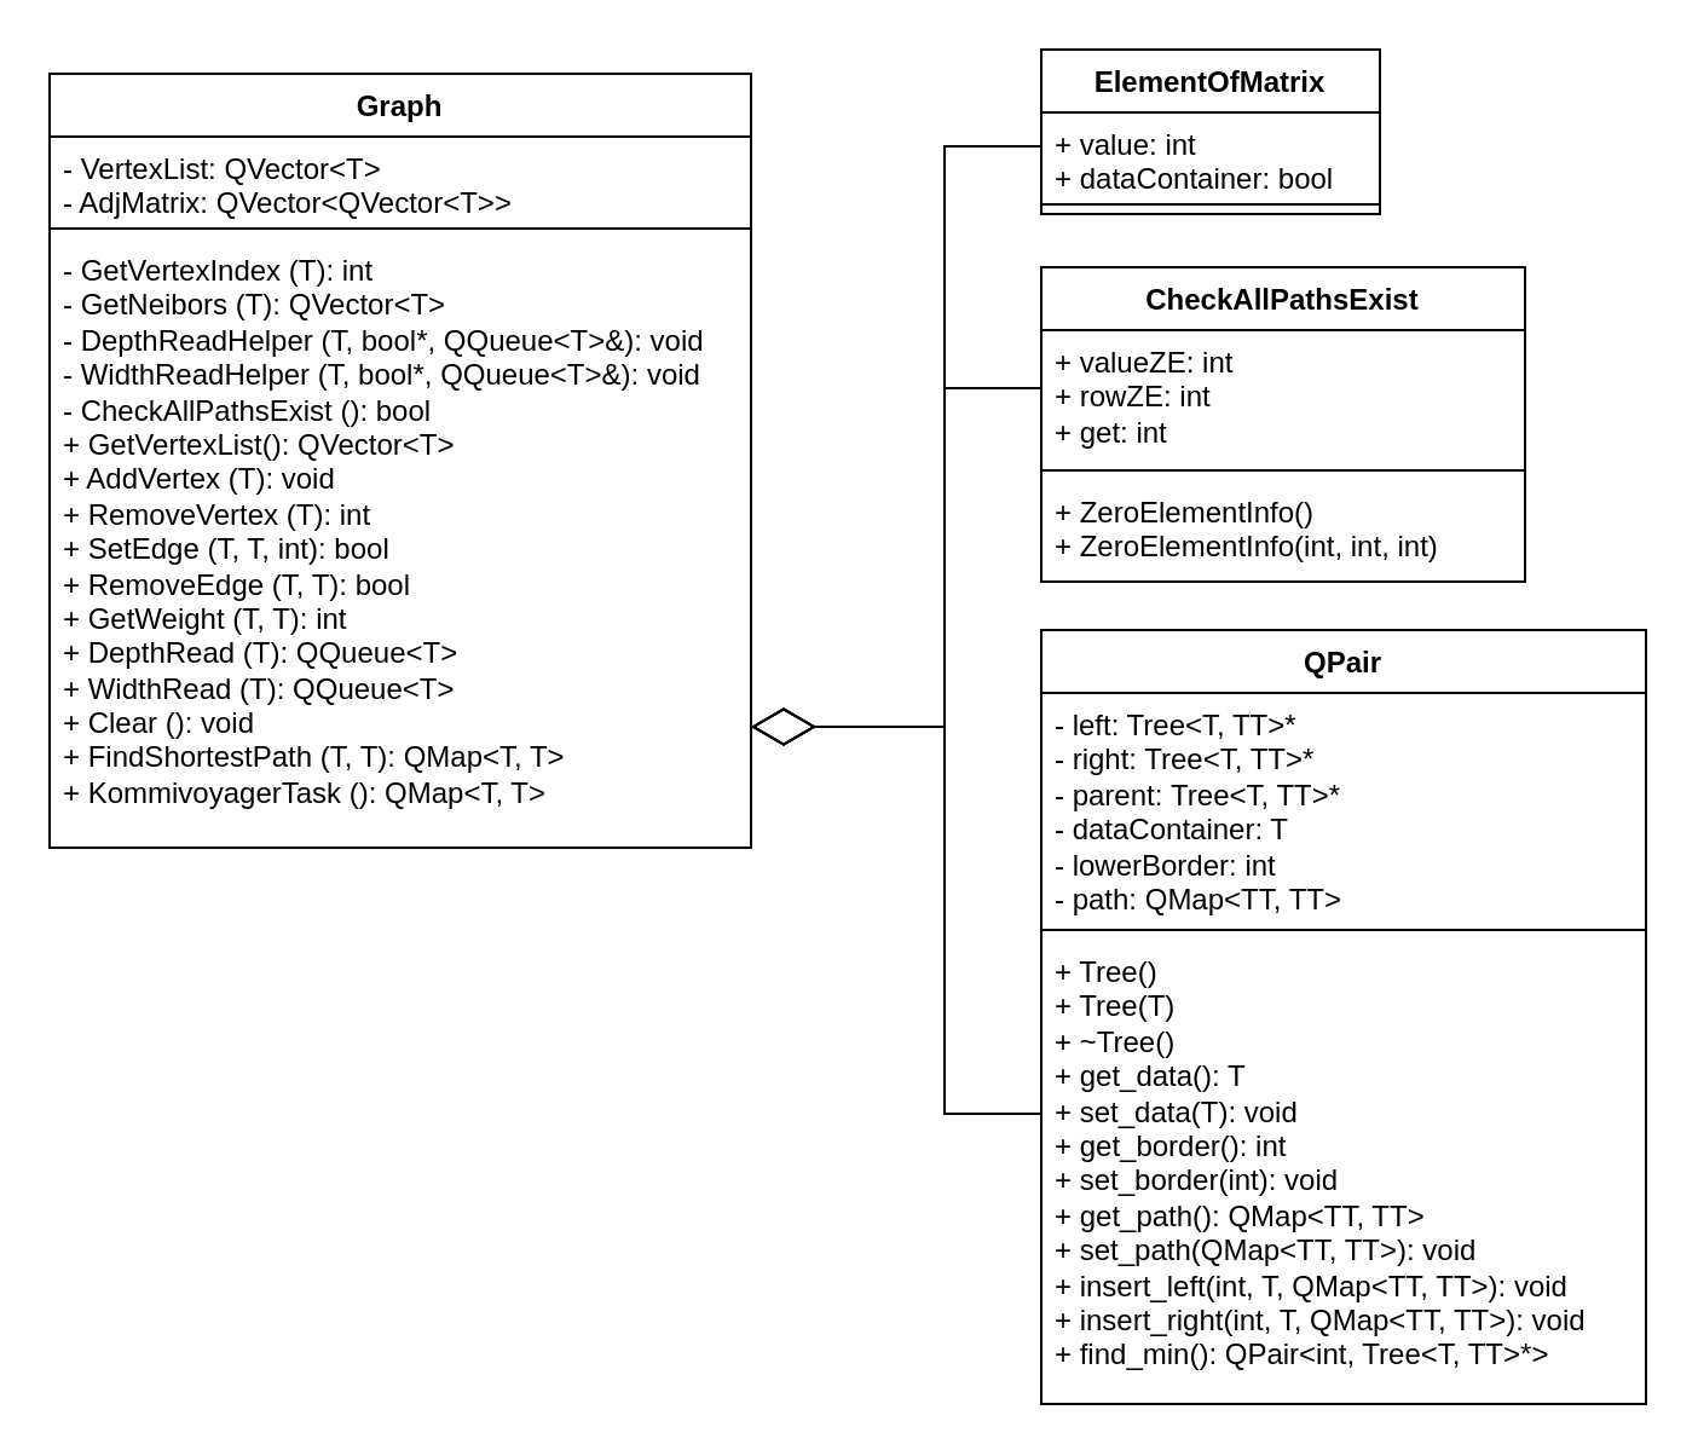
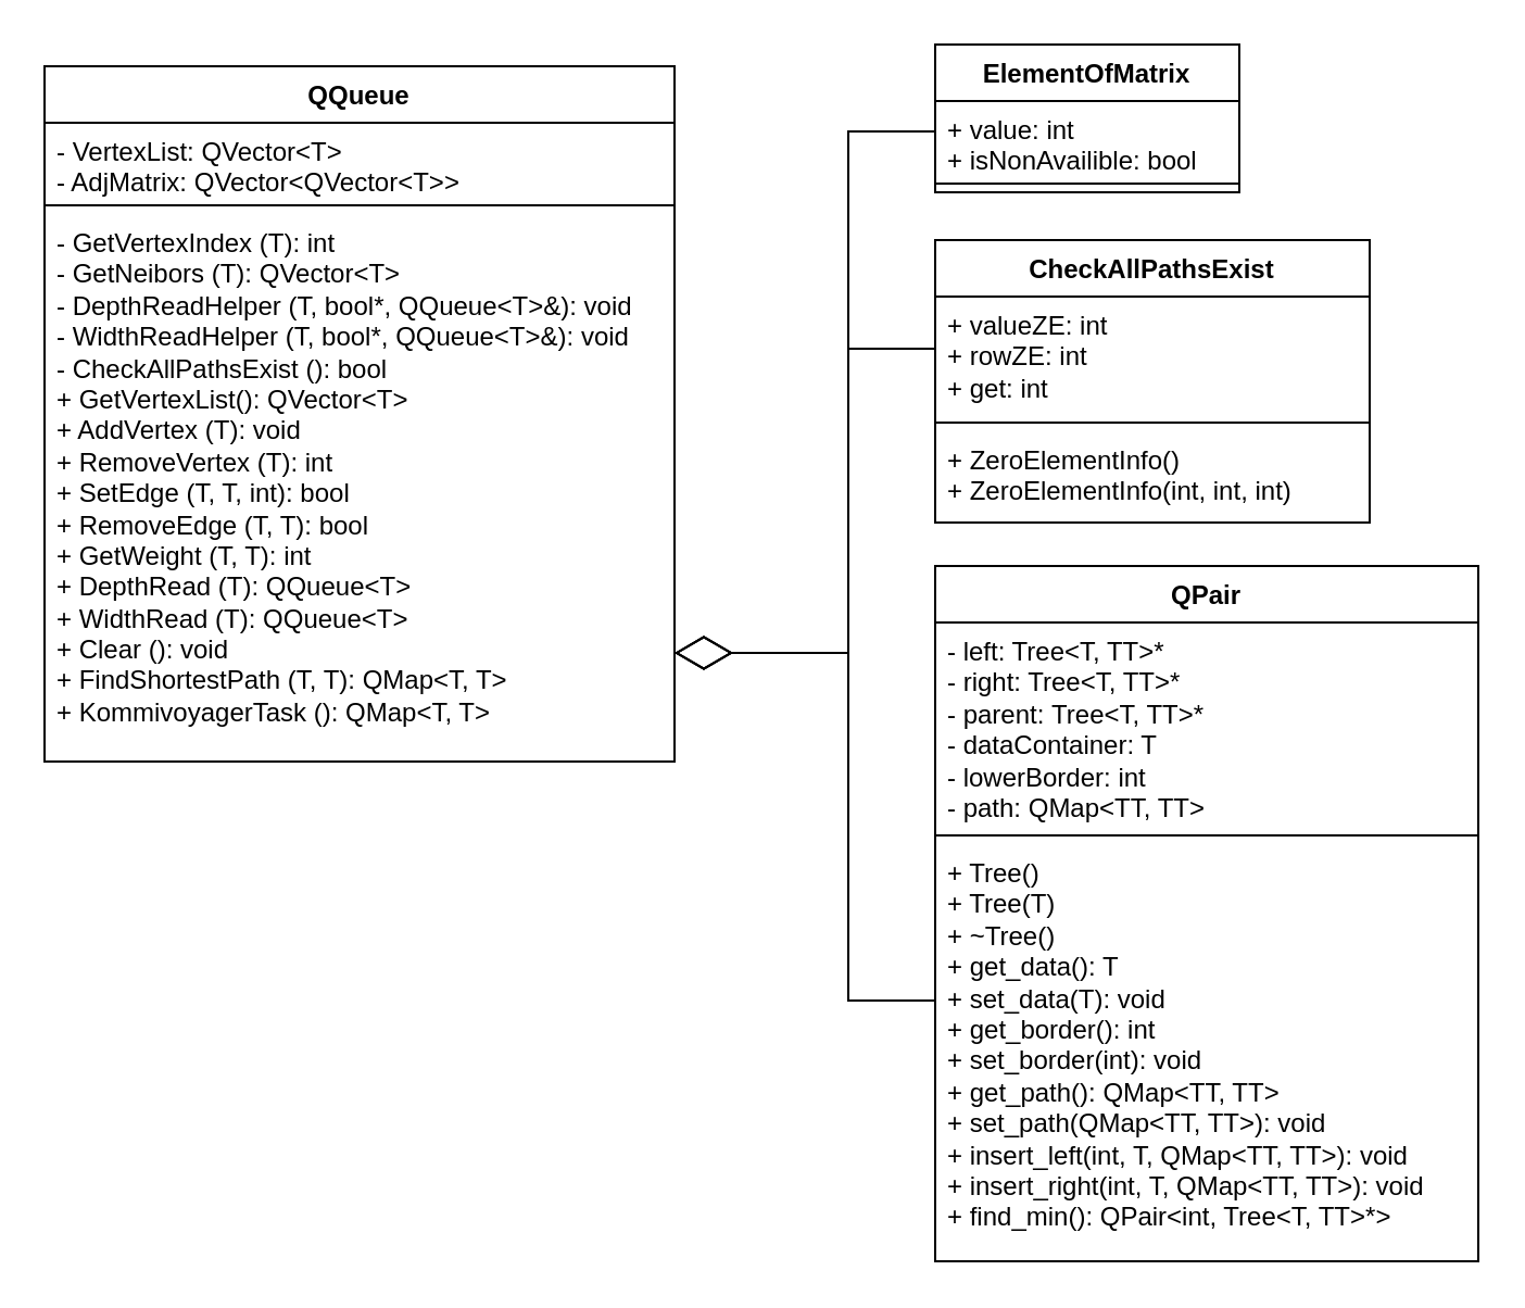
  <mxCell id="0" />
  <mxCell id="1" parent="0" />
  <mxCell id="2" value="QPair" style="swimlane;fontStyle=1;align=center;verticalAlign=top;childLayout=stackLayout;horizontal=1;startSize=26;horizontalStack=0;resizeParent=1;resizeParentMax=0;resizeLast=0;collapsible=1;marginBottom=0;whiteSpace=wrap;html=1;" parent="1" vertex="1"><mxGeometry x="430" y="260" width="250" height="320" as="geometry" /></mxCell>
  <mxCell id="3" value="- left: Tree&amp;lt;T, TT&amp;gt;*&lt;div&gt;- right: Tree&amp;lt;T, TT&amp;gt;*&lt;/div&gt;&lt;div&gt;- parent:&amp;nbsp;Tree&amp;lt;T, TT&amp;gt;*&lt;/div&gt;&lt;div&gt;- dataContainer: T&lt;/div&gt;&lt;div&gt;- lowerBorder: int&lt;/div&gt;&lt;div&gt;- path: QMap&amp;lt;TT, TT&amp;gt;&lt;/div&gt;" style="text;strokeColor=none;fillColor=none;align=left;verticalAlign=top;spacingLeft=4;spacingRight=4;overflow=hidden;rotatable=0;points=[[0,0.5],[1,0.5]];portConstraint=eastwest;whiteSpace=wrap;html=1;" parent="2" vertex="1"><mxGeometry y="26" width="250" height="94" as="geometry" /></mxCell>
  <mxCell id="4" value="" style="line;strokeWidth=1;fillColor=none;align=left;verticalAlign=middle;spacingTop=-1;spacingLeft=3;spacingRight=3;rotatable=0;labelPosition=right;points=[];portConstraint=eastwest;strokeColor=inherit;" parent="2" vertex="1"><mxGeometry y="120" width="250" height="8" as="geometry" /></mxCell>
  <mxCell id="5" value="&lt;div&gt;+ Tree()&lt;/div&gt;&lt;div&gt;+ Tree(T)&lt;/div&gt;&lt;div&gt;+ ~Tree()&lt;/div&gt;&lt;div&gt;+ get_data(): T&lt;/div&gt;&lt;div&gt;+  set_data(T):&amp;nbsp;void&lt;/div&gt;&lt;div&gt;+ get_border(): int&lt;/div&gt;&lt;div&gt;+ set_border(int): void&lt;/div&gt;&lt;div&gt;+ get_path(): QMap&amp;lt;TT, TT&amp;gt;&lt;/div&gt;&lt;div&gt;+ set_path(&lt;span style=&quot;background-color: initial;&quot;&gt;QMap&amp;lt;TT, TT&amp;gt;): void&lt;/span&gt;&lt;/div&gt;&lt;div&gt;&lt;span style=&quot;background-color: initial;&quot;&gt;+ insert_left(int, T,&amp;nbsp;&lt;/span&gt;&lt;span style=&quot;background-color: initial;&quot;&gt;QMap&amp;lt;TT, TT&amp;gt;): void&lt;/span&gt;&lt;/div&gt;&lt;div&gt;&lt;span style=&quot;background-color: initial;&quot;&gt;+&amp;nbsp;&lt;/span&gt;&lt;span style=&quot;background-color: initial;&quot;&gt;insert_right(int, T,&amp;nbsp;&lt;/span&gt;&lt;span style=&quot;background-color: initial;&quot;&gt;QMap&amp;lt;TT, TT&amp;gt;): void&lt;/span&gt;&lt;/div&gt;&lt;div&gt;+ find_min(): QPair&amp;lt;int, Tree&amp;lt;T, TT&amp;gt;*&amp;gt;&lt;/div&gt;&lt;div&gt;&lt;br&gt;&lt;/div&gt;" style="text;strokeColor=none;fillColor=none;align=left;verticalAlign=top;spacingLeft=4;spacingRight=4;overflow=hidden;rotatable=0;points=[[0,0.5],[1,0.5]];portConstraint=eastwest;whiteSpace=wrap;html=1;" parent="2" vertex="1"><mxGeometry y="128" width="250" height="192" as="geometry" /></mxCell>
  <mxCell id="6" value="ElementOfMatrix" style="swimlane;fontStyle=1;align=center;verticalAlign=top;childLayout=stackLayout;horizontal=1;startSize=26;horizontalStack=0;resizeParent=1;resizeParentMax=0;resizeLast=0;collapsible=1;marginBottom=0;whiteSpace=wrap;html=1;" vertex="1" parent="1"><mxGeometry x="430" y="20" width="140" height="68" as="geometry" /></mxCell>
- <mxCell id="7" value="+ value: int&lt;div&gt;+ dataContainer: bool&lt;/div&gt;" style="text;strokeColor=none;fillColor=none;align=left;verticalAlign=top;spacingLeft=4;spacingRight=4;overflow=hidden;rotatable=0;points=[[0,0.5],[1,0.5]];portConstraint=eastwest;whiteSpace=wrap;html=1;" vertex="1" parent="6"><mxGeometry y="26" width="140" height="34" as="geometry" /></mxCell>
+ <mxCell id="7" value="+ value: int&lt;div&gt;+ isNonAvailible: bool&lt;/div&gt;" style="text;strokeColor=none;fillColor=none;align=left;verticalAlign=top;spacingLeft=4;spacingRight=4;overflow=hidden;rotatable=0;points=[[0,0.5],[1,0.5]];portConstraint=eastwest;whiteSpace=wrap;html=1;" vertex="1" parent="6"><mxGeometry y="26" width="140" height="34" as="geometry" /></mxCell>
  <mxCell id="8" value="" style="line;strokeWidth=1;fillColor=none;align=left;verticalAlign=middle;spacingTop=-1;spacingLeft=3;spacingRight=3;rotatable=0;labelPosition=right;points=[];portConstraint=eastwest;strokeColor=inherit;" vertex="1" parent="6"><mxGeometry y="60" width="140" height="8" as="geometry" /></mxCell>
  <mxCell id="9" value="CheckAllPathsExist" style="swimlane;fontStyle=1;align=center;verticalAlign=top;childLayout=stackLayout;horizontal=1;startSize=26;horizontalStack=0;resizeParent=1;resizeParentMax=0;resizeLast=0;collapsible=1;marginBottom=0;whiteSpace=wrap;html=1;" vertex="1" parent="1"><mxGeometry x="430" y="110" width="200" height="130" as="geometry" /></mxCell>
  <mxCell id="10" value="+ valueZE: int&lt;div&gt;+ rowZE: int&lt;/div&gt;&lt;div&gt;+ get: int&lt;/div&gt;" style="text;strokeColor=none;fillColor=none;align=left;verticalAlign=top;spacingLeft=4;spacingRight=4;overflow=hidden;rotatable=0;points=[[0,0.5],[1,0.5]];portConstraint=eastwest;whiteSpace=wrap;html=1;" vertex="1" parent="9"><mxGeometry y="26" width="200" height="54" as="geometry" /></mxCell>
  <mxCell id="11" value="" style="line;strokeWidth=1;fillColor=none;align=left;verticalAlign=middle;spacingTop=-1;spacingLeft=3;spacingRight=3;rotatable=0;labelPosition=right;points=[];portConstraint=eastwest;strokeColor=inherit;" vertex="1" parent="9"><mxGeometry y="80" width="200" height="8" as="geometry" /></mxCell>
  <mxCell id="12" value="+ ZeroElementInfo()&lt;div&gt;+ ZeroElementInfo(int, int, int)&lt;br&gt;&lt;/div&gt;" style="text;strokeColor=none;fillColor=none;align=left;verticalAlign=top;spacingLeft=4;spacingRight=4;overflow=hidden;rotatable=0;points=[[0,0.5],[1,0.5]];portConstraint=eastwest;whiteSpace=wrap;html=1;" vertex="1" parent="9"><mxGeometry y="88" width="200" height="42" as="geometry" /></mxCell>
- <mxCell id="13" value="Graph" style="swimlane;fontStyle=1;align=center;verticalAlign=top;childLayout=stackLayout;horizontal=1;startSize=26;horizontalStack=0;resizeParent=1;resizeParentMax=0;resizeLast=0;collapsible=1;marginBottom=0;whiteSpace=wrap;html=1;" vertex="1" parent="1"><mxGeometry x="20" y="30" width="290" height="320" as="geometry" /></mxCell>
+ <mxCell id="13" value="QQueue" style="swimlane;fontStyle=1;align=center;verticalAlign=top;childLayout=stackLayout;horizontal=1;startSize=26;horizontalStack=0;resizeParent=1;resizeParentMax=0;resizeLast=0;collapsible=1;marginBottom=0;whiteSpace=wrap;html=1;" vertex="1" parent="1"><mxGeometry x="20" y="30" width="290" height="320" as="geometry" /></mxCell>
  <mxCell id="14" value="- VertexList: QVector&amp;lt;T&amp;gt;&lt;div&gt;- AdjMatrix:&amp;nbsp;&lt;span style=&quot;background-color: initial;&quot;&gt;QVector&amp;lt;&lt;/span&gt;QVector&amp;lt;T&amp;gt;&lt;span style=&quot;background-color: initial;&quot;&gt;&amp;gt;&lt;/span&gt;&lt;/div&gt;" style="text;strokeColor=none;fillColor=none;align=left;verticalAlign=top;spacingLeft=4;spacingRight=4;overflow=hidden;rotatable=0;points=[[0,0.5],[1,0.5]];portConstraint=eastwest;whiteSpace=wrap;html=1;" vertex="1" parent="13"><mxGeometry y="26" width="290" height="34" as="geometry" /></mxCell>
  <mxCell id="15" value="" style="line;strokeWidth=1;fillColor=none;align=left;verticalAlign=middle;spacingTop=-1;spacingLeft=3;spacingRight=3;rotatable=0;labelPosition=right;points=[];portConstraint=eastwest;strokeColor=inherit;" vertex="1" parent="13"><mxGeometry y="60" width="290" height="8" as="geometry" /></mxCell>
  <mxCell id="16" value="- GetVertexIndex (T): int&lt;div&gt;- GetNeibors (T):&amp;nbsp;&lt;span style=&quot;background-color: initial;&quot;&gt;QVector&amp;lt;T&amp;gt;&lt;/span&gt;&lt;/div&gt;&lt;div&gt;&lt;span style=&quot;background-color: initial;&quot;&gt;- DepthReadHelper (T, bool*, QQueue&amp;lt;T&amp;gt;&amp;amp;): void&lt;/span&gt;&lt;/div&gt;&lt;div&gt;- WidthReadHelper (T, bool*, QQueue&amp;lt;T&amp;gt;&amp;amp;): void&lt;span style=&quot;background-color: initial;&quot;&gt;&lt;br&gt;&lt;/span&gt;&lt;/div&gt;&lt;div&gt;- CheckAllPathsExist (): bool&lt;/div&gt;&lt;div&gt;+ GetVertexList(): QVector&amp;lt;T&amp;gt;&lt;/div&gt;&lt;div&gt;+ AddVertex (T): void&lt;/div&gt;&lt;div&gt;+ RemoveVertex (T): int&lt;/div&gt;&lt;div&gt;+ SetEdge (T, T, int): bool&lt;/div&gt;&lt;div&gt;+ RemoveEdge (T, T): bool&lt;/div&gt;&lt;div&gt;+ GetWeight (T, T): int&lt;/div&gt;&lt;div&gt;+ DepthRead (T): QQueue&amp;lt;T&amp;gt;&lt;/div&gt;&lt;div&gt;+ WidthRead (T): QQueue&amp;lt;T&amp;gt;&lt;br&gt;&lt;/div&gt;&lt;div&gt;+ Clear (): void&lt;/div&gt;&lt;div&gt;+ FindShortestPath (T, T): QMap&amp;lt;T, T&amp;gt;&lt;/div&gt;&lt;div&gt;+ KommivoyagerTask (): QMap&amp;lt;T, T&amp;gt;&lt;/div&gt;" style="text;strokeColor=none;fillColor=none;align=left;verticalAlign=top;spacingLeft=4;spacingRight=4;overflow=hidden;rotatable=0;points=[[0,0.5],[1,0.5]];portConstraint=eastwest;whiteSpace=wrap;html=1;" vertex="1" parent="13"><mxGeometry y="68" width="290" height="252" as="geometry" /></mxCell>
  <mxCell id="17" value="" style="endArrow=diamondThin;endFill=0;endSize=24;html=1;rounded=0;" edge="1" parent="1"><mxGeometry width="160" relative="1" as="geometry"><mxPoint x="430" y="460" as="sourcePoint" /><mxPoint x="310" y="300" as="targetPoint" /><Array as="points"><mxPoint x="390" y="460" /><mxPoint x="390" y="300" /></Array></mxGeometry></mxCell>
  <mxCell id="18" value="" style="endArrow=diamondThin;endFill=0;endSize=24;html=1;rounded=0;" edge="1" parent="1"><mxGeometry width="160" relative="1" as="geometry"><mxPoint x="430" y="60" as="sourcePoint" /><mxPoint x="310" y="300" as="targetPoint" /><Array as="points"><mxPoint x="390" y="60" /><mxPoint x="390" y="300" /></Array></mxGeometry></mxCell>
  <mxCell id="19" value="" style="endArrow=diamondThin;endFill=0;endSize=24;html=1;rounded=0;" edge="1" parent="1"><mxGeometry width="160" relative="1" as="geometry"><mxPoint x="430" y="160" as="sourcePoint" /><mxPoint x="310" y="300" as="targetPoint" /><Array as="points"><mxPoint x="390" y="160" /><mxPoint x="390" y="300" /></Array></mxGeometry></mxCell>
